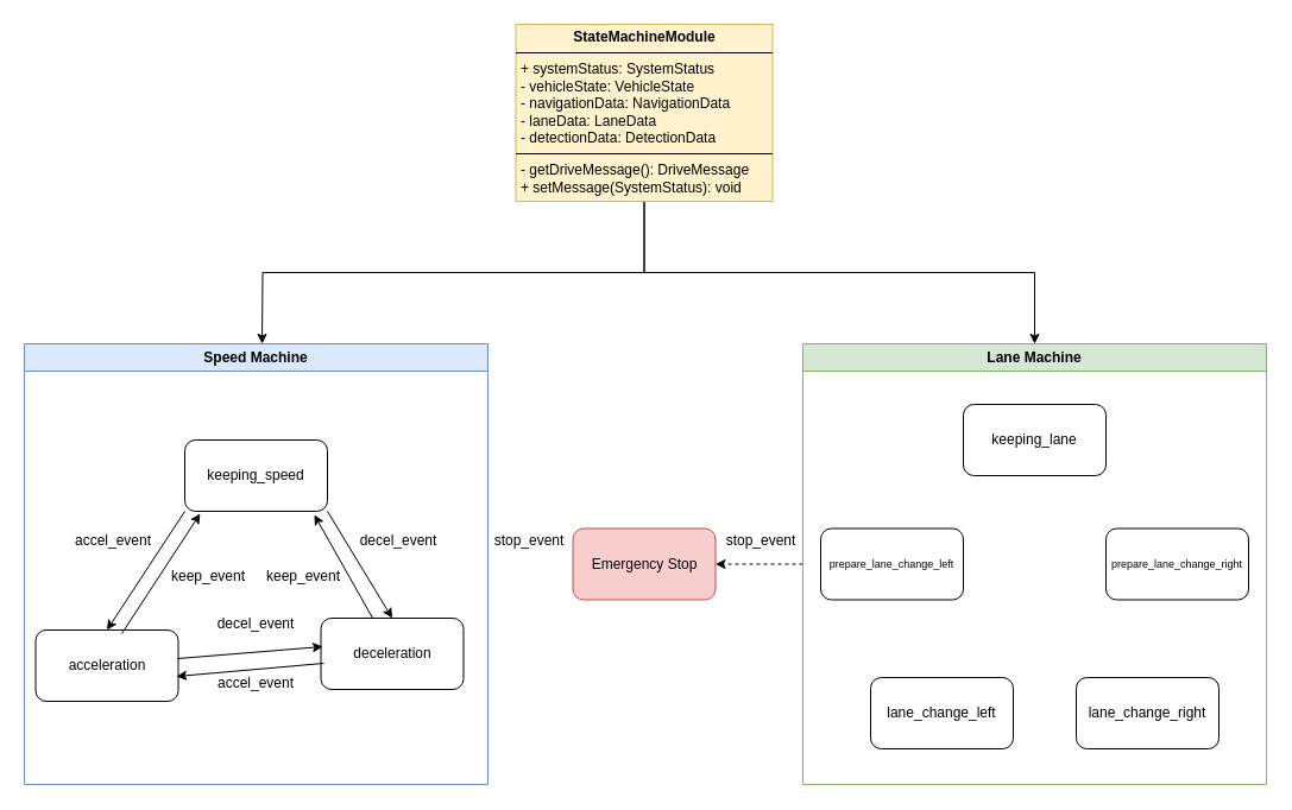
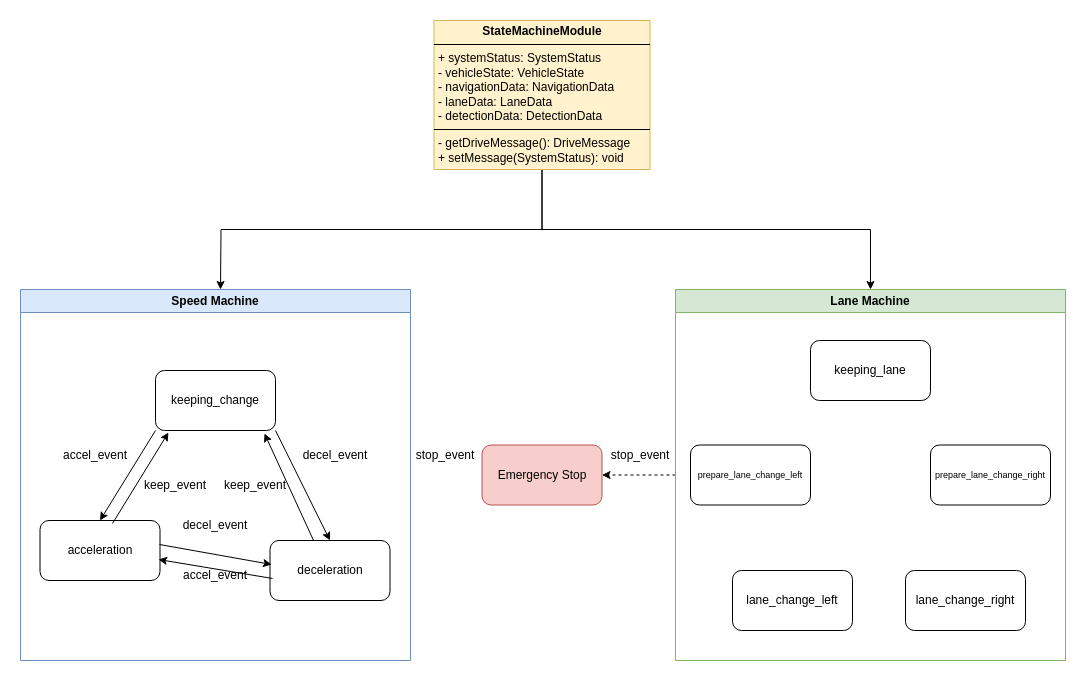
  <mxCell id="0" />
  <mxCell id="1" parent="0" />
  <mxCell id="2" style="edgeStyle=orthogonalEdgeStyle;rounded=0;orthogonalLoop=1;jettySize=auto;html=1;exitX=0.5;exitY=1;exitDx=0;exitDy=0;entryX=0.5;entryY=0;entryDx=0;entryDy=0;" edge="1" parent="1" source="28"><mxGeometry relative="1" as="geometry"><mxPoint x="434" y="196" as="sourcePoint" /><mxPoint x="220" y="289" as="targetPoint" /></mxGeometry></mxCell>
  <mxCell id="3" style="edgeStyle=orthogonalEdgeStyle;rounded=0;orthogonalLoop=1;jettySize=auto;html=1;exitX=0.5;exitY=1;exitDx=0;exitDy=0;" edge="1" parent="1" source="28" target="21"><mxGeometry relative="1" as="geometry"><mxPoint x="434" y="196" as="sourcePoint" /></mxGeometry></mxCell>
  <mxCell id="4" value="Speed Machine" style="swimlane;whiteSpace=wrap;html=1;fillColor=#dae8fc;strokeColor=#6c8ebf;" vertex="1" parent="1"><mxGeometry x="20" y="289" width="390" height="371" as="geometry"><mxRectangle x="40" y="200" width="140" height="30" as="alternateBounds" /></mxGeometry></mxCell>
- <mxCell id="5" value="keeping_speed" style="rounded=1;whiteSpace=wrap;html=1;" vertex="1" parent="4"><mxGeometry x="135" y="81" width="120" height="60" as="geometry" /></mxCell>
- <mxCell id="6" value="acceleration" style="rounded=1;whiteSpace=wrap;html=1;" vertex="1" parent="4"><mxGeometry x="9.5" y="241" width="120" height="60" as="geometry" /></mxCell>
- <mxCell id="7" value="deceleration" style="rounded=1;whiteSpace=wrap;html=1;" vertex="1" parent="4"><mxGeometry x="249.5" y="231" width="120" height="60" as="geometry" /></mxCell>
+ <mxCell id="5" value="keeping_change" style="rounded=1;whiteSpace=wrap;html=1;" vertex="1" parent="4"><mxGeometry x="135" y="81" width="120" height="60" as="geometry" /></mxCell>
+ <mxCell id="6" value="acceleration" style="rounded=1;whiteSpace=wrap;html=1;" vertex="1" parent="4"><mxGeometry x="19.5" y="231" width="120" height="60" as="geometry" /></mxCell>
+ <mxCell id="7" value="deceleration" style="rounded=1;whiteSpace=wrap;html=1;" vertex="1" parent="4"><mxGeometry x="249.5" y="251" width="120" height="60" as="geometry" /></mxCell>
  <mxCell id="8" value="decel_event" style="text;html=1;align=center;verticalAlign=middle;whiteSpace=wrap;rounded=0;" vertex="1" parent="4"><mxGeometry x="165" y="221" width="60" height="30" as="geometry" /></mxCell>
  <mxCell id="9" value="" style="endArrow=classic;html=1;rounded=0;entryX=0.5;entryY=0;entryDx=0;entryDy=0;exitX=1;exitY=1;exitDx=0;exitDy=0;" edge="1" parent="4" source="5" target="7"><mxGeometry width="50" height="50" relative="1" as="geometry"><mxPoint x="255" y="141" as="sourcePoint" /><mxPoint x="325" y="81" as="targetPoint" /></mxGeometry></mxCell>
  <mxCell id="10" value="" style="endArrow=classic;html=1;rounded=0;exitX=0.996;exitY=0.4;exitDx=0;exitDy=0;exitPerimeter=0;entryX=0.013;entryY=0.4;entryDx=0;entryDy=0;entryPerimeter=0;" edge="1" parent="4" source="6" target="7"><mxGeometry width="50" height="50" relative="1" as="geometry"><mxPoint x="455" y="171" as="sourcePoint" /><mxPoint x="245" y="254" as="targetPoint" /></mxGeometry></mxCell>
  <mxCell id="11" value="" style="endArrow=classic;html=1;rounded=0;exitX=0.021;exitY=0.633;exitDx=0;exitDy=0;entryX=0.988;entryY=0.65;entryDx=0;entryDy=0;entryPerimeter=0;exitPerimeter=0;" edge="1" parent="4" source="7" target="6"><mxGeometry width="50" height="50" relative="1" as="geometry"><mxPoint x="455" y="171" as="sourcePoint" /><mxPoint x="505" y="121" as="targetPoint" /></mxGeometry></mxCell>
  <mxCell id="12" value="accel_event" style="text;html=1;align=center;verticalAlign=middle;whiteSpace=wrap;rounded=0;" vertex="1" parent="4"><mxGeometry x="165" y="271" width="60" height="30" as="geometry" /></mxCell>
  <mxCell id="13" value="decel_event" style="text;html=1;align=center;verticalAlign=middle;whiteSpace=wrap;rounded=0;" vertex="1" parent="4"><mxGeometry x="285" y="151" width="60" height="30" as="geometry" /></mxCell>
  <mxCell id="14" value="" style="endArrow=classic;html=1;rounded=0;exitX=0.363;exitY=0;exitDx=0;exitDy=0;exitPerimeter=0;entryX=0.908;entryY=1.05;entryDx=0;entryDy=0;entryPerimeter=0;" edge="1" parent="4" source="7" target="5"><mxGeometry width="50" height="50" relative="1" as="geometry"><mxPoint x="455" y="171" as="sourcePoint" /><mxPoint x="505" y="121" as="targetPoint" /></mxGeometry></mxCell>
  <mxCell id="15" value="keep_event" style="text;html=1;align=center;verticalAlign=middle;whiteSpace=wrap;rounded=0;" vertex="1" parent="4"><mxGeometry x="205" y="181" width="60" height="30" as="geometry" /></mxCell>
  <mxCell id="16" value="" style="endArrow=classic;html=1;rounded=0;exitX=0.604;exitY=0.05;exitDx=0;exitDy=0;exitPerimeter=0;entryX=0.108;entryY=1.033;entryDx=0;entryDy=0;entryPerimeter=0;" edge="1" parent="4" source="6" target="5"><mxGeometry width="50" height="50" relative="1" as="geometry"><mxPoint x="455" y="171" as="sourcePoint" /><mxPoint x="505" y="121" as="targetPoint" /></mxGeometry></mxCell>
  <mxCell id="17" value="" style="endArrow=classic;html=1;rounded=0;exitX=0;exitY=1;exitDx=0;exitDy=0;entryX=0.5;entryY=0;entryDx=0;entryDy=0;" edge="1" parent="4" source="5" target="6"><mxGeometry width="50" height="50" relative="1" as="geometry"><mxPoint x="455" y="171" as="sourcePoint" /><mxPoint x="505" y="121" as="targetPoint" /></mxGeometry></mxCell>
  <mxCell id="18" value="keep_event" style="text;html=1;align=center;verticalAlign=middle;whiteSpace=wrap;rounded=0;" vertex="1" parent="4"><mxGeometry x="125" y="181" width="60" height="30" as="geometry" /></mxCell>
  <mxCell id="19" value="accel_event" style="text;html=1;align=center;verticalAlign=middle;whiteSpace=wrap;rounded=0;" vertex="1" parent="4"><mxGeometry x="45" y="151" width="60" height="30" as="geometry" /></mxCell>
  <mxCell id="20" style="edgeStyle=orthogonalEdgeStyle;rounded=0;orthogonalLoop=1;jettySize=auto;html=1;exitX=0;exitY=0.5;exitDx=0;exitDy=0;entryX=1;entryY=0.5;entryDx=0;entryDy=0;dashed=1;" edge="1" parent="1" source="21" target="27"><mxGeometry relative="1" as="geometry" /></mxCell>
  <mxCell id="21" value="Lane Machine" style="swimlane;whiteSpace=wrap;html=1;fillColor=#d5e8d4;strokeColor=#82b366;" vertex="1" parent="1"><mxGeometry x="675" y="289" width="390" height="371" as="geometry" /></mxCell>
  <mxCell id="22" value="keeping_lane" style="rounded=1;whiteSpace=wrap;html=1;" vertex="1" parent="21"><mxGeometry x="135" y="51" width="120" height="60" as="geometry" /></mxCell>
  <mxCell id="23" value="prepare_lane_change_right" style="rounded=1;whiteSpace=wrap;html=1;fontSize=9;" vertex="1" parent="21"><mxGeometry x="255" y="155.5" width="120" height="60" as="geometry" /></mxCell>
  <mxCell id="24" value="lane_change_right" style="rounded=1;whiteSpace=wrap;html=1;" vertex="1" parent="21"><mxGeometry x="230" y="281" width="120" height="60" as="geometry" /></mxCell>
  <mxCell id="25" value="lane_change_left" style="rounded=1;whiteSpace=wrap;html=1;" vertex="1" parent="21"><mxGeometry x="57" y="281" width="120" height="60" as="geometry" /></mxCell>
  <mxCell id="26" value="prepare_lane_change_left" style="rounded=1;whiteSpace=wrap;html=1;fontSize=9;" vertex="1" parent="21"><mxGeometry x="15" y="155.5" width="120" height="60" as="geometry" /></mxCell>
  <mxCell id="27" value="Emergency Stop" style="rounded=1;whiteSpace=wrap;html=1;fillColor=#f8cecc;strokeColor=#b85151;" vertex="1" parent="1"><mxGeometry x="481.5" y="444.5" width="120" height="60" as="geometry" /></mxCell>
  <mxCell id="28" value="&lt;p style=&quot;margin:0px;margin-top:4px;text-align:center;&quot;&gt;&lt;b&gt;StateMachineModule&lt;/b&gt;&lt;/p&gt;&lt;hr size=&quot;1&quot; style=&quot;border-style:solid;&quot;&gt;&lt;p style=&quot;margin:0px;margin-left:4px;&quot;&gt;+ systemStatus: SystemStatus&lt;br&gt;- vehicleState: VehicleState&lt;/p&gt;&lt;p style=&quot;margin:0px;margin-left:4px;&quot;&gt;- navigationData: NavigationData&lt;/p&gt;&lt;p style=&quot;margin:0px;margin-left:4px;&quot;&gt;- laneData: LaneData&lt;/p&gt;&lt;p style=&quot;margin:0px;margin-left:4px;&quot;&gt;- detectionData: DetectionData&lt;/p&gt;&lt;hr size=&quot;1&quot; style=&quot;border-style:solid;&quot;&gt;&lt;p style=&quot;margin:0px;margin-left:4px;&quot;&gt;- getDriveMessage(): DriveMessage&lt;br&gt;+ setMessage(SystemStatus): void&lt;/p&gt;" style="verticalAlign=top;align=left;overflow=fill;html=1;whiteSpace=wrap;textShadow=0;fillColor=#fff2cc;strokeColor=#d6b656;" vertex="1" parent="1"><mxGeometry x="433.5" y="20" width="216" height="149" as="geometry" /></mxCell>
  <mxCell id="29" value="stop_event" style="text;html=1;align=center;verticalAlign=middle;whiteSpace=wrap;rounded=0;" vertex="1" parent="1"><mxGeometry x="415" y="440" width="60" height="30" as="geometry" /></mxCell>
  <mxCell id="30" value="stop_event" style="text;html=1;align=center;verticalAlign=middle;whiteSpace=wrap;rounded=0;" vertex="1" parent="1"><mxGeometry x="609.5" y="440" width="60" height="30" as="geometry" /></mxCell>
